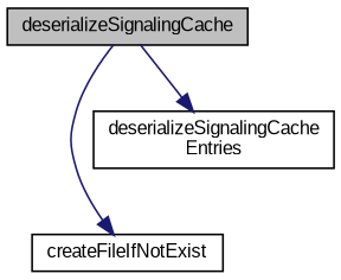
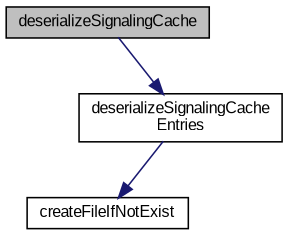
  digraph {
    fontname="Liberation Sans"
    rankdir=TB
    node [color=black fillcolor=white fontname="Liberation Sans" fontsize=10 shape=record style=filled]
    edge [color=midnightblue fontname="Liberation Sans" fontsize=10 labelfontname=Helvetica labelfontsize=10 style=solid]
    n1 [fillcolor=grey75 fontcolor=black height=0.2 label=deserializeSignalingCache width=0.4]
    n2 [height=0.2 label=createFileIfNotExist width=0.4]
    n3 [height=0.2 label="deserializeSignalingCache\lEntries" width=0.4]
-   n1 -> n2
+   n3 -> n2
    n1 -> n3
  }
